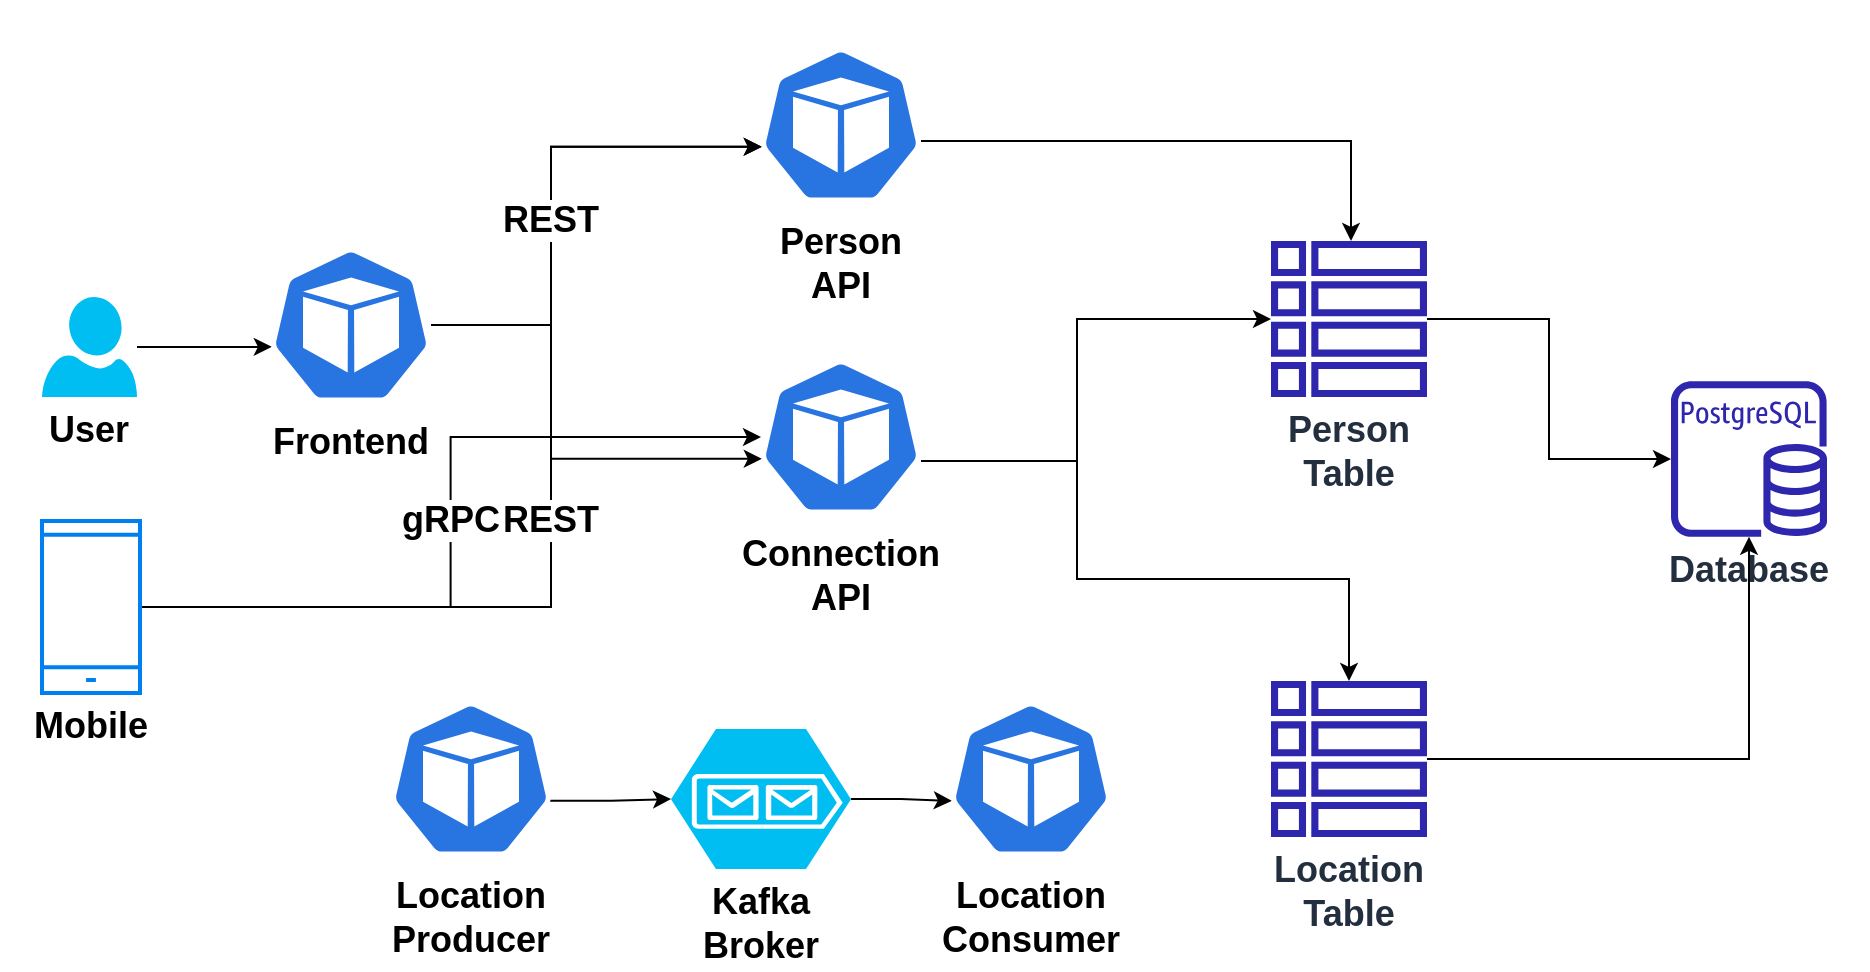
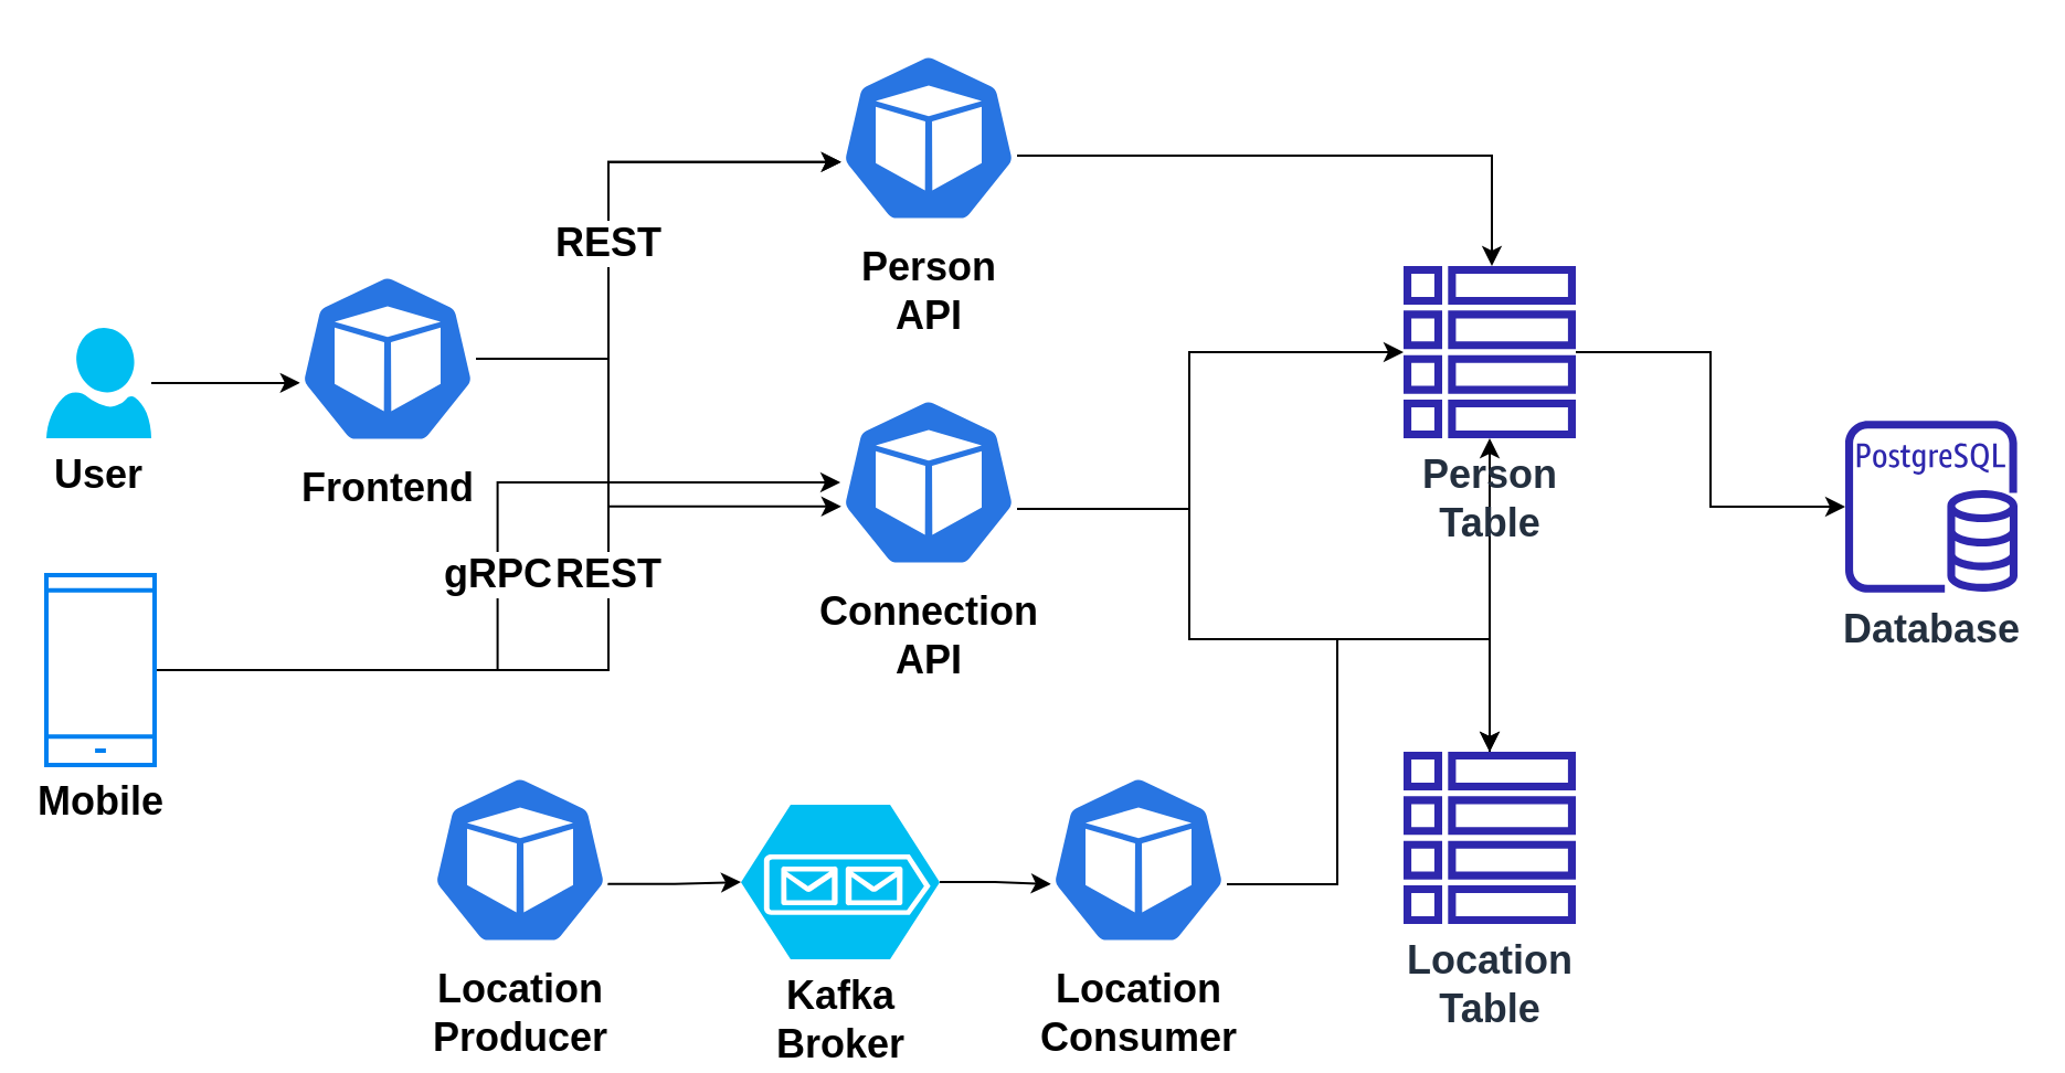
  <mxCell id="0" />
  <mxCell id="1" parent="0" />
  <mxCell id="2" value="&lt;b&gt;&lt;font style=&quot;font-size: 18px&quot;&gt;Database&lt;/font&gt;&lt;/b&gt;" style="sketch=0;outlineConnect=0;fontColor=#232F3E;gradientColor=none;fillColor=#2E27AD;strokeColor=none;dashed=0;verticalLabelPosition=bottom;verticalAlign=top;align=center;html=1;fontSize=12;fontStyle=0;aspect=fixed;pointerEvents=1;shape=mxgraph.aws4.rds_postgresql_instance;" vertex="1" parent="1"><mxGeometry x="835" y="190" width="78" height="78" as="geometry" /></mxCell>
- <mxCell id="3" style="edgeStyle=orthogonalEdgeStyle;rounded=0;orthogonalLoop=1;jettySize=auto;html=1;" edge="1" parent="1" source="4" target="2"><mxGeometry relative="1" as="geometry" /></mxCell>
+ <mxCell id="3" style="edgeStyle=orthogonalEdgeStyle;rounded=0;orthogonalLoop=1;jettySize=auto;html=1;" edge="1" parent="1" source="4" target="6"><mxGeometry relative="1" as="geometry" /></mxCell>
  <mxCell id="4" value="Location&lt;br&gt;Table" style="sketch=0;outlineConnect=0;fontColor=#232F3E;gradientColor=none;fillColor=#2E27AD;strokeColor=none;dashed=0;verticalLabelPosition=bottom;verticalAlign=top;align=center;html=1;fontSize=18;fontStyle=1;aspect=fixed;pointerEvents=1;shape=mxgraph.aws4.table;" vertex="1" parent="1"><mxGeometry x="635" y="340" width="78" height="78" as="geometry" /></mxCell>
  <mxCell id="5" style="edgeStyle=orthogonalEdgeStyle;rounded=0;orthogonalLoop=1;jettySize=auto;html=1;" edge="1" parent="1" source="6" target="2"><mxGeometry relative="1" as="geometry" /></mxCell>
  <mxCell id="6" value="Person&lt;br&gt;Table" style="sketch=0;outlineConnect=0;fontColor=#232F3E;gradientColor=none;fillColor=#2E27AD;strokeColor=none;dashed=0;verticalLabelPosition=bottom;verticalAlign=top;align=center;html=1;fontSize=18;fontStyle=1;aspect=fixed;pointerEvents=1;shape=mxgraph.aws4.table;" vertex="1" parent="1"><mxGeometry x="635" y="120" width="78" height="78" as="geometry" /></mxCell>
  <mxCell id="7" value="&lt;b&gt;gRPC&lt;/b&gt;" style="edgeStyle=orthogonalEdgeStyle;rounded=0;orthogonalLoop=1;jettySize=auto;html=1;fontSize=18;" edge="1" parent="1" source="9" target="22"><mxGeometry relative="1" as="geometry" /></mxCell>
  <mxCell id="8" value="&lt;b&gt;REST&lt;/b&gt;" style="edgeStyle=orthogonalEdgeStyle;rounded=0;orthogonalLoop=1;jettySize=auto;html=1;entryX=0.005;entryY=0.63;entryDx=0;entryDy=0;entryPerimeter=0;fontSize=18;" edge="1" parent="1" source="9" target="19"><mxGeometry x="-0.081" relative="1" as="geometry"><Array as="points"><mxPoint x="275" y="303" /><mxPoint x="275" y="73" /></Array><mxPoint as="offset" /></mxGeometry></mxCell>
  <mxCell id="9" value="Mobile" style="html=1;verticalLabelPosition=bottom;align=center;labelBackgroundColor=#ffffff;verticalAlign=top;strokeWidth=2;strokeColor=#0080F0;shadow=0;dashed=0;shape=mxgraph.ios7.icons.smartphone;fontSize=18;fontStyle=1" vertex="1" parent="1"><mxGeometry x="20.5" y="260" width="49" height="86" as="geometry" /></mxCell>
  <mxCell id="10" style="edgeStyle=orthogonalEdgeStyle;rounded=0;orthogonalLoop=1;jettySize=auto;html=1;entryX=0.005;entryY=0.63;entryDx=0;entryDy=0;entryPerimeter=0;fontSize=18;" edge="1" parent="1" source="11" target="25"><mxGeometry relative="1" as="geometry" /></mxCell>
  <mxCell id="11" value="User" style="verticalLabelPosition=bottom;html=1;verticalAlign=top;align=center;strokeColor=none;fillColor=#00BEF2;shape=mxgraph.azure.user;fontSize=18;fontStyle=1" vertex="1" parent="1"><mxGeometry x="20.5" y="148" width="47.5" height="50" as="geometry" /></mxCell>
  <mxCell id="12" style="edgeStyle=orthogonalEdgeStyle;rounded=0;orthogonalLoop=1;jettySize=auto;html=1;fontSize=18;entryX=0.005;entryY=0.63;entryDx=0;entryDy=0;entryPerimeter=0;" edge="1" parent="1" source="13" target="15"><mxGeometry relative="1" as="geometry"><mxPoint x="505" y="388" as="targetPoint" /></mxGeometry></mxCell>
  <mxCell id="13" value="Kafka&lt;br&gt;Broker" style="verticalLabelPosition=bottom;html=1;verticalAlign=top;align=center;strokeColor=none;fillColor=#00BEF2;shape=mxgraph.azure.storage_queue;fontSize=18;fontStyle=1" vertex="1" parent="1"><mxGeometry x="335" y="364" width="90" height="70" as="geometry" /></mxCell>
+ <mxCell id="14" style="edgeStyle=orthogonalEdgeStyle;rounded=0;orthogonalLoop=1;jettySize=auto;html=1;fontSize=18;" edge="1" parent="1" source="15" target="4"><mxGeometry relative="1" as="geometry"><Array as="points"><mxPoint x="605" y="400" /><mxPoint x="605" y="289" /></Array></mxGeometry></mxCell>
  <mxCell id="15" value="Location&lt;br&gt;Consumer" style="sketch=0;html=1;dashed=0;whitespace=wrap;fillColor=#2875E2;strokeColor=#ffffff;points=[[0.005,0.63,0],[0.1,0.2,0],[0.9,0.2,0],[0.5,0,0],[0.995,0.63,0],[0.72,0.99,0],[0.5,1,0],[0.28,0.99,0]];shape=mxgraph.kubernetes.icon;prIcon=pod;fontSize=18;labelPosition=center;verticalLabelPosition=bottom;align=center;verticalAlign=top;fontStyle=1" vertex="1" parent="1"><mxGeometry x="475" y="347" width="80" height="84" as="geometry" /></mxCell>
  <mxCell id="16" style="edgeStyle=orthogonalEdgeStyle;rounded=0;orthogonalLoop=1;jettySize=auto;html=1;entryX=0;entryY=0.5;entryDx=0;entryDy=0;entryPerimeter=0;fontSize=18;exitX=0.995;exitY=0.63;exitDx=0;exitDy=0;exitPerimeter=0;" edge="1" parent="1" source="17" target="13"><mxGeometry relative="1" as="geometry" /></mxCell>
  <mxCell id="17" value="Location&lt;br&gt;Producer" style="sketch=0;html=1;dashed=0;whitespace=wrap;fillColor=#2875E2;strokeColor=#ffffff;points=[[0.005,0.63,0],[0.1,0.2,0],[0.9,0.2,0],[0.5,0,0],[0.995,0.63,0],[0.72,0.99,0],[0.5,1,0],[0.28,0.99,0]];shape=mxgraph.kubernetes.icon;prIcon=pod;fontSize=18;labelPosition=center;verticalLabelPosition=bottom;align=center;verticalAlign=top;fontStyle=1" vertex="1" parent="1"><mxGeometry x="195" y="347" width="80" height="84" as="geometry" /></mxCell>
  <mxCell id="18" style="edgeStyle=orthogonalEdgeStyle;rounded=0;orthogonalLoop=1;jettySize=auto;html=1;fontSize=18;" edge="1" parent="1" source="19" target="6"><mxGeometry relative="1" as="geometry"><Array as="points"><mxPoint x="675" y="70" /></Array></mxGeometry></mxCell>
  <mxCell id="19" value="Person&lt;br&gt;API" style="sketch=0;html=1;dashed=0;whitespace=wrap;fillColor=#2875E2;strokeColor=#ffffff;points=[[0.005,0.63,0],[0.1,0.2,0],[0.9,0.2,0],[0.5,0,0],[0.995,0.63,0],[0.72,0.99,0],[0.5,1,0],[0.28,0.99,0]];shape=mxgraph.kubernetes.icon;prIcon=pod;fontSize=18;labelPosition=center;verticalLabelPosition=bottom;align=center;verticalAlign=top;fontStyle=1" vertex="1" parent="1"><mxGeometry x="380" y="20" width="80" height="84" as="geometry" /></mxCell>
  <mxCell id="20" style="edgeStyle=orthogonalEdgeStyle;rounded=0;orthogonalLoop=1;jettySize=auto;html=1;fontSize=18;" edge="1" parent="1" source="22" target="6"><mxGeometry relative="1" as="geometry"><Array as="points"><mxPoint x="538" y="230" /><mxPoint x="538" y="159" /></Array></mxGeometry></mxCell>
  <mxCell id="21" style="edgeStyle=orthogonalEdgeStyle;rounded=0;orthogonalLoop=1;jettySize=auto;html=1;fontSize=18;" edge="1" parent="1" source="22" target="4"><mxGeometry relative="1" as="geometry"><Array as="points"><mxPoint x="538" y="230" /><mxPoint x="538" y="289" /></Array></mxGeometry></mxCell>
  <mxCell id="22" value="Connection&lt;br&gt;API" style="sketch=0;html=1;dashed=0;whitespace=wrap;fillColor=#2875E2;strokeColor=#ffffff;points=[[0.005,0.63,0],[0.1,0.2,0],[0.9,0.2,0],[0.5,0,0],[0.995,0.63,0],[0.72,0.99,0],[0.5,1,0],[0.28,0.99,0]];shape=mxgraph.kubernetes.icon;prIcon=pod;fontSize=18;labelPosition=center;verticalLabelPosition=bottom;align=center;verticalAlign=top;fontStyle=1" vertex="1" parent="1"><mxGeometry x="380" y="176" width="80" height="84" as="geometry" /></mxCell>
  <mxCell id="23" value="&lt;b&gt;REST&lt;/b&gt;" style="edgeStyle=orthogonalEdgeStyle;rounded=0;orthogonalLoop=1;jettySize=auto;html=1;entryX=0.005;entryY=0.63;entryDx=0;entryDy=0;entryPerimeter=0;fontSize=18;" edge="1" parent="1" source="25" target="19"><mxGeometry x="-0.119" relative="1" as="geometry"><Array as="points"><mxPoint x="275" y="162" /><mxPoint x="275" y="73" /></Array><mxPoint as="offset" /></mxGeometry></mxCell>
  <mxCell id="24" style="edgeStyle=orthogonalEdgeStyle;rounded=0;orthogonalLoop=1;jettySize=auto;html=1;entryX=0.005;entryY=0.63;entryDx=0;entryDy=0;entryPerimeter=0;fontSize=18;" edge="1" parent="1" source="25" target="22"><mxGeometry relative="1" as="geometry"><Array as="points"><mxPoint x="275" y="162" /><mxPoint x="275" y="229" /></Array></mxGeometry></mxCell>
  <mxCell id="25" value="Frontend" style="sketch=0;html=1;dashed=0;whitespace=wrap;fillColor=#2875E2;strokeColor=#ffffff;points=[[0.005,0.63,0],[0.1,0.2,0],[0.9,0.2,0],[0.5,0,0],[0.995,0.63,0],[0.72,0.99,0],[0.5,1,0],[0.28,0.99,0]];shape=mxgraph.kubernetes.icon;prIcon=pod;fontSize=18;labelPosition=center;verticalLabelPosition=bottom;align=center;verticalAlign=top;fontStyle=1" vertex="1" parent="1"><mxGeometry x="135" y="120" width="80" height="84" as="geometry" /></mxCell>
